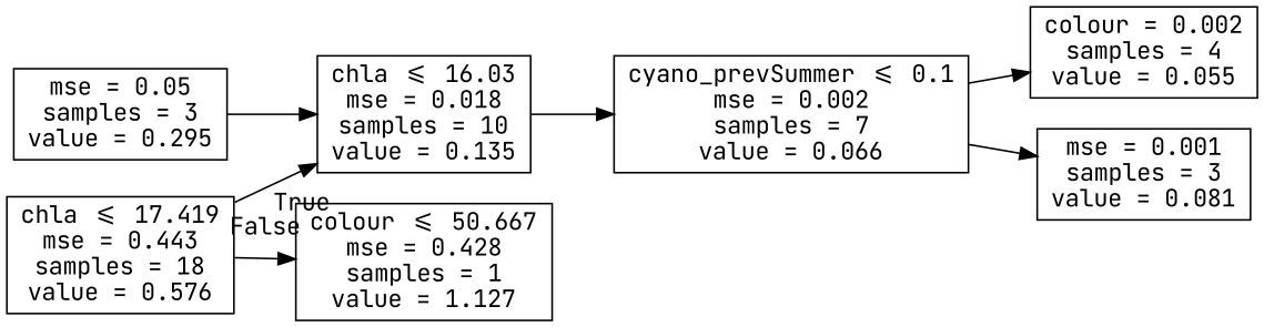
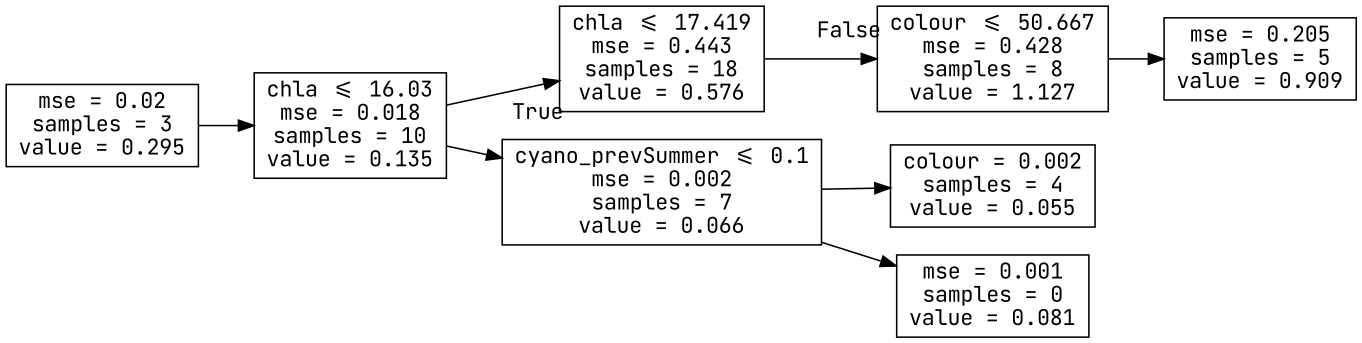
  digraph {
    fontname="JetBrains Mono"
    rankdir=LR
    node [fontname="JetBrains Mono" shape=box]
    edge [fontname="JetBrains Mono"]
    n1 [label="chla <= 17.419\nmse = 0.443\nsamples = 18\nvalue = 0.576"]
    n2 [label="chla <= 16.03\nmse = 0.018\nsamples = 10\nvalue = 0.135"]
-   n3 [label="colour <= 50.667\nmse = 0.428\nsamples = 1\nvalue = 1.127"]
+   n3 [label="colour <= 50.667\nmse = 0.428\nsamples = 8\nvalue = 1.127"]
    n4 [label="cyano_prevSummer <= 0.1\nmse = 0.002\nsamples = 7\nvalue = 0.066"]
+   n5 [label="mse = 0.205\nsamples = 5\nvalue = 0.909"]
    n6 [label="colour = 0.002\nsamples = 4\nvalue = 0.055"]
-   n7 [label="mse = 0.001\nsamples = 3\nvalue = 0.081"]
-   n8 [label="mse = 0.05\nsamples = 3\nvalue = 0.295"]
-   n1 -> n2 [headlabel=True labelangle=45 labeldistance=2.5]
+   n7 [label="mse = 0.001\nsamples = 0\nvalue = 0.081"]
+   n8 [label="mse = 0.02\nsamples = 3\nvalue = 0.295"]
+   n2 -> n1 [headlabel=True labelangle=45 labeldistance=2.5]
    n1 -> n3 [headlabel=False labelangle=-45 labeldistance=2.5]
    n2 -> n4
+   n3 -> n5
    n4 -> n6
    n4 -> n7
    n8 -> n2
  }
